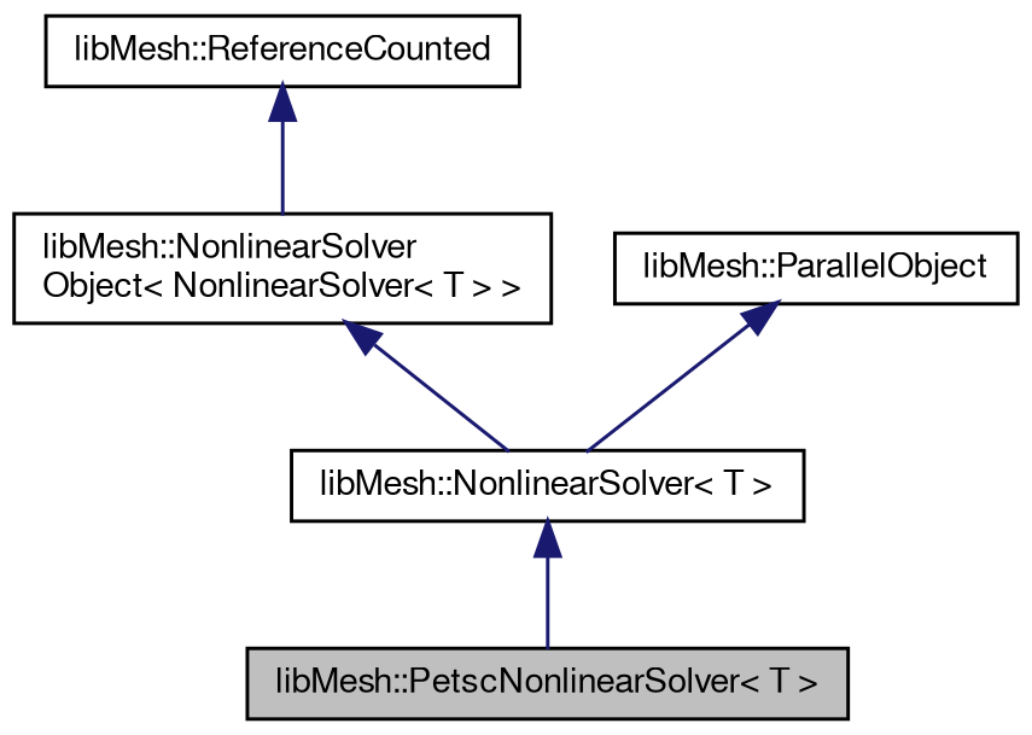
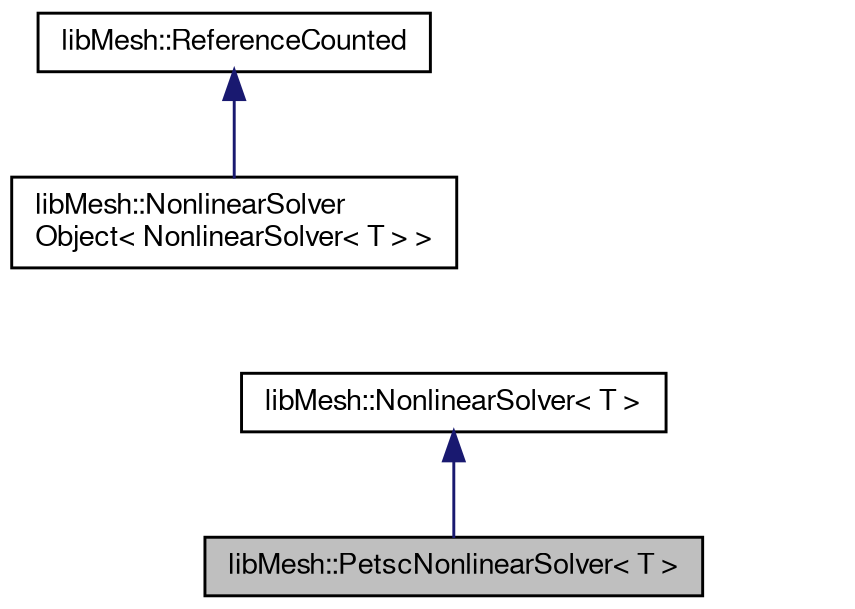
  digraph {
    node [color=black fillcolor=white fontname=FreeSans fontsize=10 shape=record style=filled]
    edge [color=midnightblue dir=back fontname=FreeSans fontsize=10 labelfontname=FreeSans labelfontsize=10 style=solid]
    n1 [fillcolor=grey75 fontcolor=black height=0.2 label="libMesh::PetscNonlinearSolver\< T \>" width=0.4]
    n2 [height=0.2 label="libMesh::NonlinearSolver\< T \>" width=0.4]
    n3 [height=0.2 label="libMesh::NonlinearSolver\lObject\< NonlinearSolver\< T \> \>" width=0.4]
    n4 [height=0.2 label="libMesh::ReferenceCounted" width=0.4]
-   n5 [height=0.2 label="libMesh::ParallelObject" width=0.4]
    n2 -> n1
-   n3 -> n2
    n4 -> n3
-   n5 -> n2
  }
